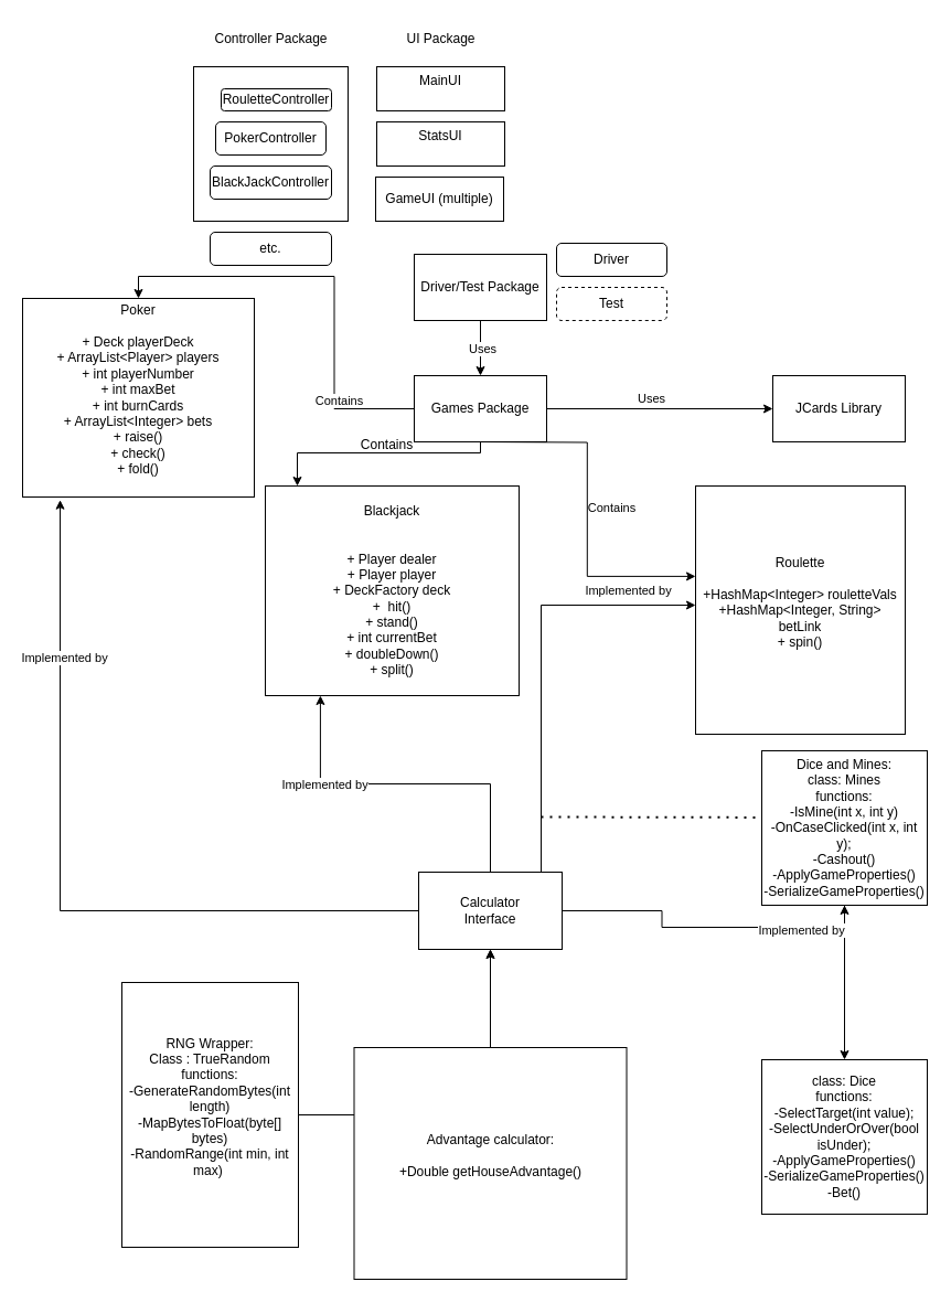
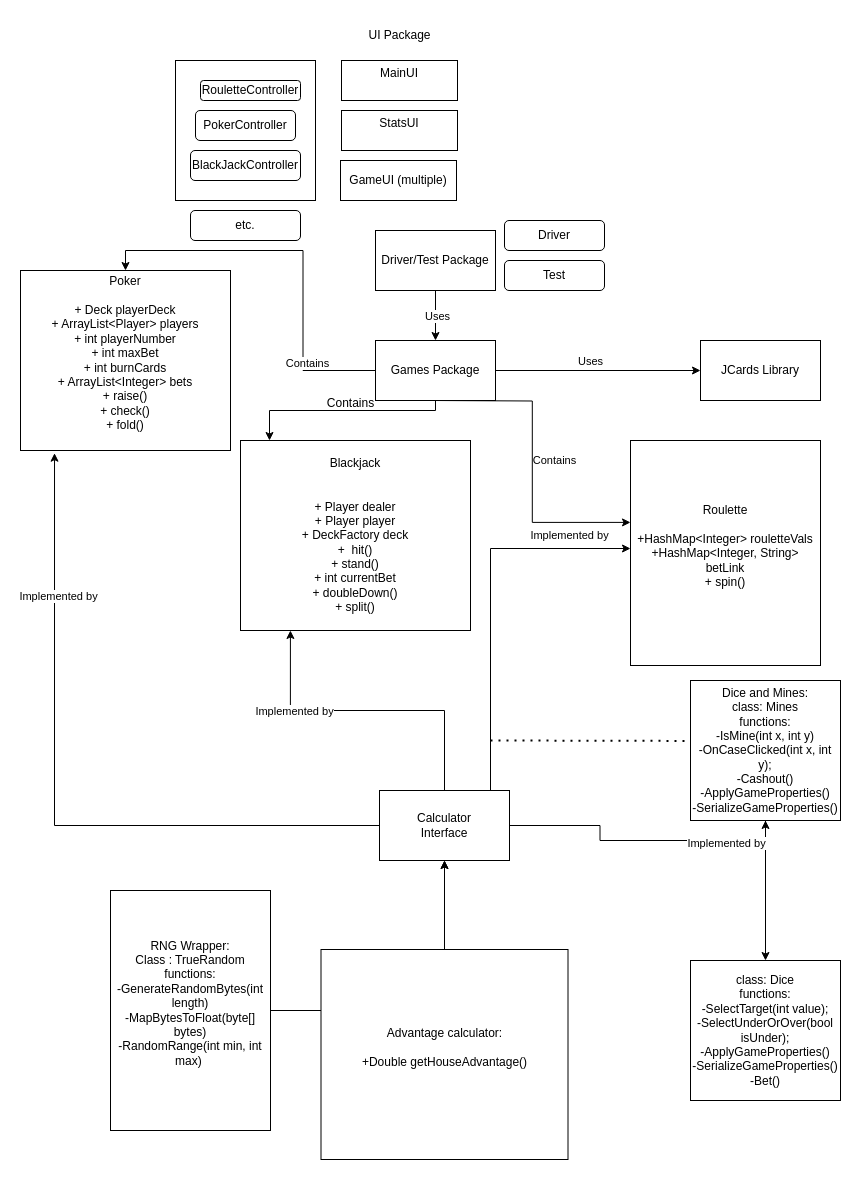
  <mxCell id="0" />
  <mxCell id="1" parent="0" />
  <mxCell id="2" value="&lt;div&gt;Poker&lt;/div&gt;&lt;div&gt;&lt;br&gt;&lt;/div&gt;&lt;div&gt;+ Deck playerDeck&lt;/div&gt;&lt;div&gt;+ ArrayList&amp;lt;Player&amp;gt; players&lt;/div&gt;&lt;div&gt;+ int playerNumber&lt;/div&gt;&lt;div&gt;+ int maxBet&lt;/div&gt;&lt;div&gt;+ int burnCards&lt;/div&gt;&lt;div&gt;+ ArrayList&amp;lt;Integer&amp;gt; bets&lt;br&gt;&lt;/div&gt;&lt;div&gt;+ raise()&lt;/div&gt;&lt;div&gt;+ check()&lt;/div&gt;&lt;div&gt;+ fold()&lt;/div&gt;&lt;div&gt;&lt;br&gt;&lt;/div&gt;" style="rounded=0;whiteSpace=wrap;html=1;" parent="1" vertex="1"><mxGeometry x="20" y="270" width="210" height="180" as="geometry" /></mxCell>
  <mxCell id="3" value="&lt;div&gt;Blackjack&lt;/div&gt;&lt;div&gt;&lt;br&gt;&lt;/div&gt;&lt;div&gt;&lt;br&gt;&lt;/div&gt;&lt;div&gt;+ Player dealer&lt;/div&gt;&lt;div&gt;+ Player player&lt;/div&gt;&lt;div&gt;+ DeckFactory deck&lt;/div&gt;&lt;div&gt;+&amp;nbsp; hit()&lt;/div&gt;&lt;div&gt;+ stand()&lt;/div&gt;&lt;div&gt;+ int currentBet&lt;/div&gt;&lt;div&gt;+ doubleDown()&lt;/div&gt;&lt;div&gt;+ split()&lt;br&gt;&lt;/div&gt;" style="rounded=0;whiteSpace=wrap;html=1;" parent="1" vertex="1"><mxGeometry x="240" y="440" width="230" height="190" as="geometry" /></mxCell>
  <mxCell id="4" value="&lt;div&gt;Roulette&lt;/div&gt;&lt;div&gt;&lt;br&gt;&lt;/div&gt;&lt;div&gt;+HashMap&amp;lt;Integer&amp;gt; rouletteVals&lt;/div&gt;&lt;div&gt;+HashMap&amp;lt;Integer, String&amp;gt; betLink&lt;/div&gt;&lt;div&gt;+ spin()&lt;/div&gt;&lt;div&gt;&lt;br&gt;&lt;/div&gt;" style="rounded=0;whiteSpace=wrap;html=1;" parent="1" vertex="1"><mxGeometry x="630" y="440" width="190" height="225" as="geometry" /></mxCell>
  <mxCell id="5" value="&lt;div&gt;MainUI&lt;/div&gt;&lt;div&gt;&lt;br&gt;&lt;/div&gt;" style="rounded=0;whiteSpace=wrap;html=1;" parent="1" vertex="1"><mxGeometry x="341" y="60" width="116" height="40" as="geometry" /></mxCell>
  <mxCell id="6" value="" style="endArrow=none;dashed=1;html=1;dashPattern=1 3;strokeWidth=2;rounded=0;" parent="1" edge="1"><mxGeometry width="50" height="50" relative="1" as="geometry"><mxPoint x="490" y="740" as="sourcePoint" /><mxPoint x="724.5" y="740.5" as="targetPoint" /></mxGeometry></mxCell>
  <mxCell id="7" style="edgeStyle=orthogonalEdgeStyle;rounded=0;orthogonalLoop=1;jettySize=auto;html=1;entryX=0.5;entryY=0;entryDx=0;entryDy=0;" parent="1" source="8" target="45" edge="1"><mxGeometry relative="1" as="geometry" /></mxCell>
  <mxCell id="8" value="&lt;div&gt;Dice and Mines:&lt;/div&gt;&lt;div&gt;&lt;div&gt;class: Mines&lt;/div&gt;&lt;div&gt;functions:&lt;/div&gt;&lt;div&gt;-IsMine(int x, int y)&lt;/div&gt;&lt;div&gt;-OnCaseClicked(int x, int y);&lt;/div&gt;&lt;div&gt;-Cashout()&lt;/div&gt;&lt;div&gt;-ApplyGameProperties()&lt;/div&gt;&lt;div&gt;-SerializeGameProperties()&lt;/div&gt;&lt;/div&gt;" style="rounded=0;whiteSpace=wrap;html=1;" parent="1" vertex="1"><mxGeometry x="690" y="680" width="150" height="140" as="geometry" /></mxCell>
  <mxCell id="9" style="edgeStyle=orthogonalEdgeStyle;rounded=0;orthogonalLoop=1;jettySize=auto;html=1;entryX=0.5;entryY=1;entryDx=0;entryDy=0;" parent="1" source="10" target="19" edge="1"><mxGeometry relative="1" as="geometry" /></mxCell>
  <mxCell id="10" value="RNG Wrapper:&lt;div&gt;&lt;div&gt;Class : TrueRandom&lt;/div&gt;&lt;div&gt;functions:&lt;/div&gt;&lt;div&gt;-GenerateRandomBytes(int length)&lt;/div&gt;&lt;div&gt;-MapBytesToFloat(byte[] bytes)&lt;/div&gt;&lt;div&gt;-RandomRange(int min, int max)&amp;nbsp;&lt;/div&gt;&lt;/div&gt;&lt;div&gt;&lt;br&gt;&lt;/div&gt;" style="rounded=0;whiteSpace=wrap;html=1;" parent="1" vertex="1"><mxGeometry x="110" y="890" width="160" height="240" as="geometry" /></mxCell>
  <mxCell id="11" style="edgeStyle=orthogonalEdgeStyle;rounded=0;orthogonalLoop=1;jettySize=auto;html=1;exitX=0;exitY=0.5;exitDx=0;exitDy=0;entryX=0.162;entryY=1.015;entryDx=0;entryDy=0;entryPerimeter=0;" parent="1" source="19" target="2" edge="1"><mxGeometry relative="1" as="geometry"><mxPoint x="59" y="660" as="targetPoint" /></mxGeometry></mxCell>
  <mxCell id="12" value="Implemented by" style="edgeLabel;html=1;align=center;verticalAlign=middle;resizable=0;points=[];" parent="11" vertex="1" connectable="0"><mxGeometry x="0.591" y="-3" relative="1" as="geometry"><mxPoint as="offset" /></mxGeometry></mxCell>
  <mxCell id="13" style="edgeStyle=orthogonalEdgeStyle;rounded=0;orthogonalLoop=1;jettySize=auto;html=1;" parent="1" source="19" target="4" edge="1"><mxGeometry relative="1" as="geometry"><Array as="points"><mxPoint x="490" y="548" /></Array></mxGeometry></mxCell>
  <mxCell id="14" value="Implemented by" style="edgeLabel;html=1;align=center;verticalAlign=middle;resizable=0;points=[];" parent="13" vertex="1" connectable="0"><mxGeometry x="0.186" relative="1" as="geometry"><mxPoint x="78" y="-29" as="offset" /></mxGeometry></mxCell>
  <mxCell id="15" style="edgeStyle=orthogonalEdgeStyle;rounded=0;orthogonalLoop=1;jettySize=auto;html=1;entryX=0.5;entryY=1;entryDx=0;entryDy=0;" parent="1" source="19" target="8" edge="1"><mxGeometry relative="1" as="geometry" /></mxCell>
  <mxCell id="16" value="Implemented by" style="edgeLabel;html=1;align=center;verticalAlign=middle;resizable=0;points=[];" parent="15" vertex="1" connectable="0"><mxGeometry x="0.589" y="-2" relative="1" as="geometry"><mxPoint as="offset" /></mxGeometry></mxCell>
  <mxCell id="17" style="edgeStyle=orthogonalEdgeStyle;rounded=0;orthogonalLoop=1;jettySize=auto;html=1;entryX=0.217;entryY=1;entryDx=0;entryDy=0;entryPerimeter=0;" parent="1" source="19" target="3" edge="1"><mxGeometry relative="1" as="geometry"><mxPoint x="290" y="650" as="targetPoint" /></mxGeometry></mxCell>
  <mxCell id="18" value="Implemented by" style="edgeLabel;html=1;align=center;verticalAlign=middle;resizable=0;points=[];" parent="17" vertex="1" connectable="0"><mxGeometry x="0.492" y="-4" relative="1" as="geometry"><mxPoint as="offset" /></mxGeometry></mxCell>
  <mxCell id="19" value="&lt;div&gt;Calculator&lt;/div&gt;Interface" style="rounded=0;whiteSpace=wrap;html=1;" parent="1" vertex="1"><mxGeometry x="379" y="790" width="130" height="70" as="geometry" /></mxCell>
  <mxCell id="20" style="edgeStyle=orthogonalEdgeStyle;rounded=0;orthogonalLoop=1;jettySize=auto;html=1;" parent="1" source="21" target="19" edge="1"><mxGeometry relative="1" as="geometry"><Array as="points"><mxPoint x="444" y="830" /><mxPoint x="444" y="830" /></Array></mxGeometry></mxCell>
  <mxCell id="21" value="Advantage calculator:&lt;br&gt;&lt;div&gt;&lt;br&gt;&lt;/div&gt;&lt;div&gt;+Double getHouseAdvantage()&lt;/div&gt;&lt;div&gt;&lt;br&gt;&lt;/div&gt;" style="rounded=0;whiteSpace=wrap;html=1;" parent="1" vertex="1"><mxGeometry x="320.5" y="949" width="247" height="210" as="geometry" /></mxCell>
  <mxCell id="22" value="" style="whiteSpace=wrap;html=1;aspect=fixed;" parent="1" vertex="1"><mxGeometry x="175" y="60" width="140" height="140" as="geometry" /></mxCell>
  <mxCell id="23" value="PokerController" style="rounded=1;whiteSpace=wrap;html=1;" parent="1" vertex="1"><mxGeometry x="195" y="110" width="100" height="30" as="geometry" /></mxCell>
  <mxCell id="24" value="BlackJackController" style="rounded=1;whiteSpace=wrap;html=1;" parent="1" vertex="1"><mxGeometry x="190" y="150" width="110" height="30" as="geometry" /></mxCell>
  <mxCell id="25" value="RouletteController" style="rounded=1;whiteSpace=wrap;html=1;" parent="1" vertex="1"><mxGeometry x="200" y="80" width="100" height="20" as="geometry" /></mxCell>
- <mxCell id="26" value="Controller Package" style="text;html=1;align=center;verticalAlign=middle;resizable=0;points=[];autosize=1;strokeColor=none;fillColor=none;" parent="1" vertex="1"><mxGeometry x="180" y="20" width="130" height="30" as="geometry" /></mxCell>
  <mxCell id="27" value="UI Package" style="text;html=1;align=center;verticalAlign=middle;resizable=0;points=[];autosize=1;strokeColor=none;fillColor=none;" parent="1" vertex="1"><mxGeometry x="354" y="20" width="90" height="30" as="geometry" /></mxCell>
  <mxCell id="28" value="&lt;div&gt;StatsUI&lt;/div&gt;&lt;div&gt;&lt;br&gt;&lt;/div&gt;" style="rounded=0;whiteSpace=wrap;html=1;" parent="1" vertex="1"><mxGeometry x="341" y="110" width="116" height="40" as="geometry" /></mxCell>
  <mxCell id="29" style="edgeStyle=orthogonalEdgeStyle;rounded=0;orthogonalLoop=1;jettySize=auto;html=1;" parent="1" source="31" target="39" edge="1"><mxGeometry relative="1" as="geometry" /></mxCell>
  <mxCell id="30" value="Uses" style="edgeLabel;html=1;align=center;verticalAlign=middle;resizable=0;points=[];" parent="29" vertex="1" connectable="0"><mxGeometry y="1" relative="1" as="geometry"><mxPoint as="offset" /></mxGeometry></mxCell>
  <mxCell id="31" value="Driver/Test Package" style="rounded=0;whiteSpace=wrap;html=1;" parent="1" vertex="1"><mxGeometry x="375" y="230" width="120" height="60" as="geometry" /></mxCell>
  <mxCell id="32" value="Driver" style="rounded=1;whiteSpace=wrap;html=1;" parent="1" vertex="1"><mxGeometry x="504" y="220" width="100" height="30" as="geometry" /></mxCell>
- <mxCell id="33" value="Test" style="rounded=1;whiteSpace=wrap;html=1;dashed=1;" parent="1" vertex="1"><mxGeometry x="504" y="260" width="100" height="30" as="geometry" /></mxCell>
+ <mxCell id="33" value="Test" style="rounded=1;whiteSpace=wrap;html=1;" parent="1" vertex="1"><mxGeometry x="504" y="260" width="100" height="30" as="geometry" /></mxCell>
  <mxCell id="34" style="edgeStyle=orthogonalEdgeStyle;rounded=0;orthogonalLoop=1;jettySize=auto;html=1;entryX=0.5;entryY=0;entryDx=0;entryDy=0;" parent="1" source="39" target="2" edge="1"><mxGeometry relative="1" as="geometry" /></mxCell>
  <mxCell id="35" value="Contains" style="edgeLabel;html=1;align=center;verticalAlign=middle;resizable=0;points=[];" parent="34" vertex="1" connectable="0"><mxGeometry x="-0.588" y="-4" relative="1" as="geometry"><mxPoint as="offset" /></mxGeometry></mxCell>
  <mxCell id="36" style="edgeStyle=orthogonalEdgeStyle;rounded=0;orthogonalLoop=1;jettySize=auto;html=1;" parent="1" source="39" target="3" edge="1"><mxGeometry relative="1" as="geometry"><Array as="points"><mxPoint x="435" y="410" /><mxPoint x="269" y="410" /></Array></mxGeometry></mxCell>
  <mxCell id="37" style="edgeStyle=orthogonalEdgeStyle;rounded=0;orthogonalLoop=1;jettySize=auto;html=1;" parent="1" source="39" target="40" edge="1"><mxGeometry relative="1" as="geometry" /></mxCell>
  <mxCell id="38" value="Uses" style="edgeLabel;html=1;align=center;verticalAlign=middle;resizable=0;points=[];" parent="37" vertex="1" connectable="0"><mxGeometry x="-0.19" y="-4" relative="1" as="geometry"><mxPoint x="11" y="-14" as="offset" /></mxGeometry></mxCell>
  <mxCell id="39" value="Games Package" style="rounded=0;whiteSpace=wrap;html=1;" parent="1" vertex="1"><mxGeometry x="375" y="340" width="120" height="60" as="geometry" /></mxCell>
  <mxCell id="40" value="JCards Library" style="rounded=0;whiteSpace=wrap;html=1;" parent="1" vertex="1"><mxGeometry x="700" y="340" width="120" height="60" as="geometry" /></mxCell>
  <mxCell id="41" style="edgeStyle=orthogonalEdgeStyle;rounded=0;orthogonalLoop=1;jettySize=auto;html=1;entryX=0;entryY=0.364;entryDx=0;entryDy=0;entryPerimeter=0;" parent="1" target="4" edge="1"><mxGeometry relative="1" as="geometry"><mxPoint x="432.5" y="400" as="sourcePoint" /><mxPoint x="567.5" y="539.925" as="targetPoint" /></mxGeometry></mxCell>
  <mxCell id="42" value="Contains" style="edgeLabel;html=1;align=center;verticalAlign=middle;resizable=0;points=[];" parent="41" vertex="1" connectable="0"><mxGeometry x="-0.007" y="1" relative="1" as="geometry"><mxPoint x="21" as="offset" /></mxGeometry></mxCell>
  <mxCell id="43" value="Contains" style="text;html=1;align=center;verticalAlign=middle;resizable=0;points=[];autosize=1;strokeColor=none;fillColor=none;" parent="1" vertex="1"><mxGeometry x="315" y="388" width="70" height="30" as="geometry" /></mxCell>
  <mxCell id="44" value="&lt;div&gt;GameUI (multiple)&lt;/div&gt;" style="rounded=0;whiteSpace=wrap;html=1;" parent="1" vertex="1"><mxGeometry x="340" y="160" width="116" height="40" as="geometry" /></mxCell>
  <mxCell id="45" value="&lt;div&gt;class: Dice&lt;/div&gt;&lt;div&gt;functions:&lt;/div&gt;&lt;div&gt;-SelectTarget(int value);&lt;/div&gt;&lt;div&gt;-SelectUnderOrOver(bool isUnder);&lt;/div&gt;&lt;div&gt;-ApplyGameProperties()&lt;/div&gt;&lt;div&gt;-SerializeGameProperties()&lt;/div&gt;&lt;div&gt;-Bet()&lt;/div&gt;" style="rounded=0;whiteSpace=wrap;html=1;" parent="1" vertex="1"><mxGeometry x="690" y="960" width="150" height="140" as="geometry" /></mxCell>
  <mxCell id="46" value="etc." style="rounded=1;whiteSpace=wrap;html=1;" parent="1" vertex="1"><mxGeometry x="190" y="210" width="110" height="30" as="geometry" /></mxCell>
